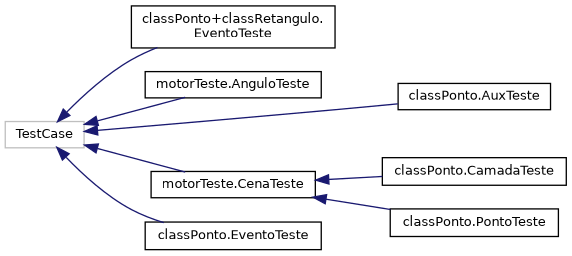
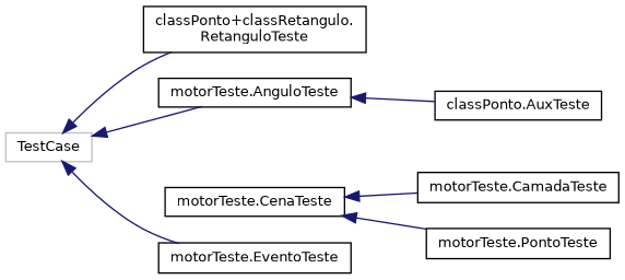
  digraph {
    rankdir=LR
    node [color=black fillcolor=white fontname=Helvetica fontsize=10 shape=record style=filled]
    edge [color=midnightblue dir=back fontname=Helvetica fontsize=10 labelfontname=Helvetica labelfontsize=10 style=solid]
    n1 [color=grey75 height=0.2 label=TestCase width=0.4]
-   n2 [height=0.2 label="classPonto+classRetangulo.\lEventoTeste" width=0.4]
+   n2 [height=0.2 label="classPonto+classRetangulo.\lRetanguloTeste" width=0.4]
    n3 [height=0.2 label="motorTeste.AnguloTeste" width=0.4]
    n4 [height=0.2 label="classPonto.AuxTeste" width=0.4]
    n5 [height=0.2 label="motorTeste.CenaTeste" width=0.4]
-   n6 [height=0.2 label="classPonto.EventoTeste" width=0.4]
-   n7 [height=0.2 label="classPonto.CamadaTeste" width=0.4]
-   n8 [height=0.2 label="classPonto.PontoTeste" width=0.4]
+   n6 [height=0.2 label="motorTeste.EventoTeste" width=0.4]
+   n7 [height=0.2 label="motorTeste.CamadaTeste" width=0.4]
+   n8 [height=0.2 label="motorTeste.PontoTeste" width=0.4]
    n1 -> n2
    n1 -> n3
-   n1 -> n4
-   n1 -> n5
+   n3 -> n4
    n1 -> n6
    n5 -> n7
    n5 -> n8
  }
